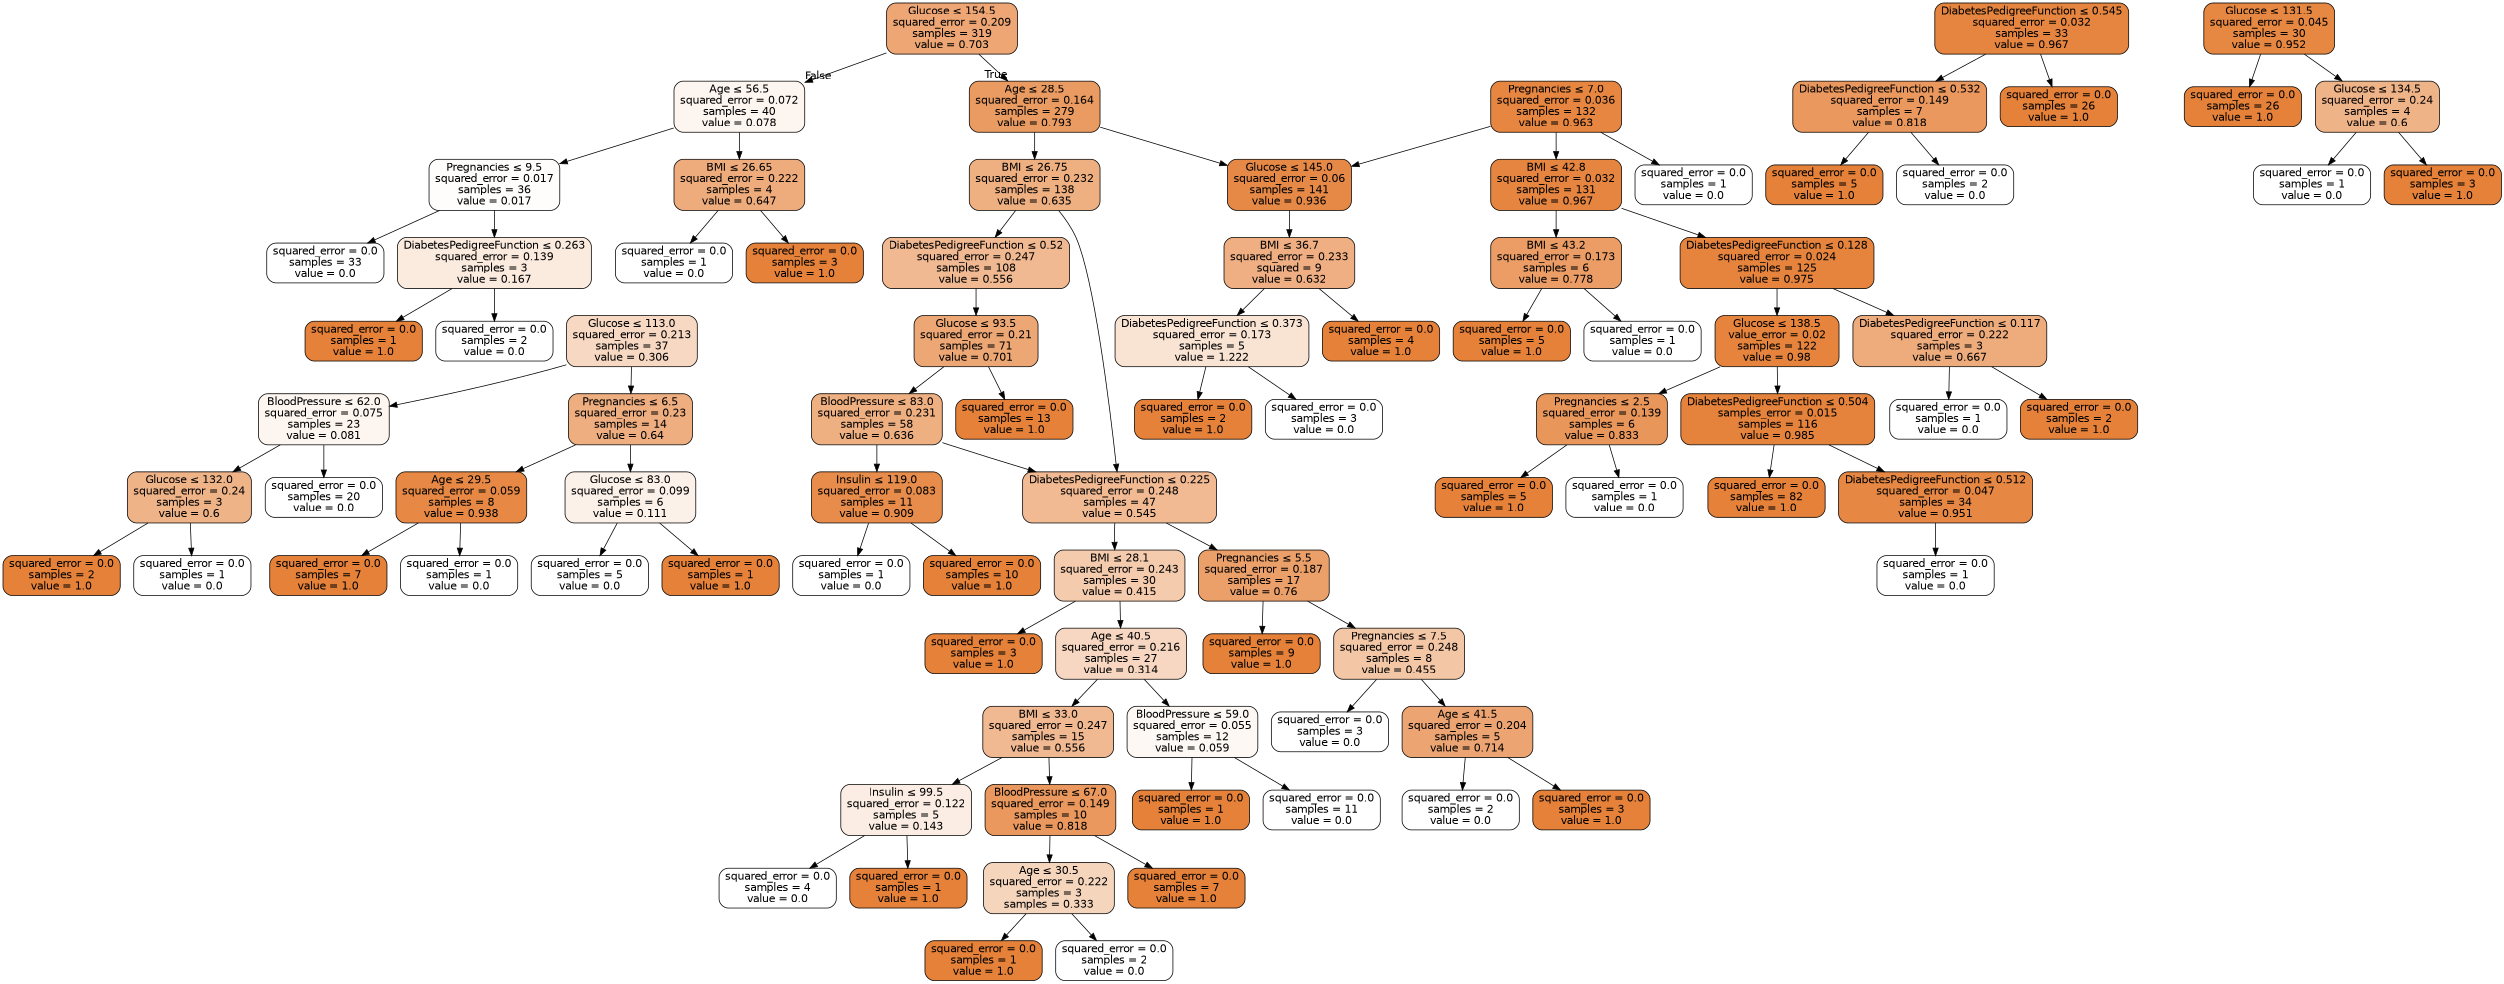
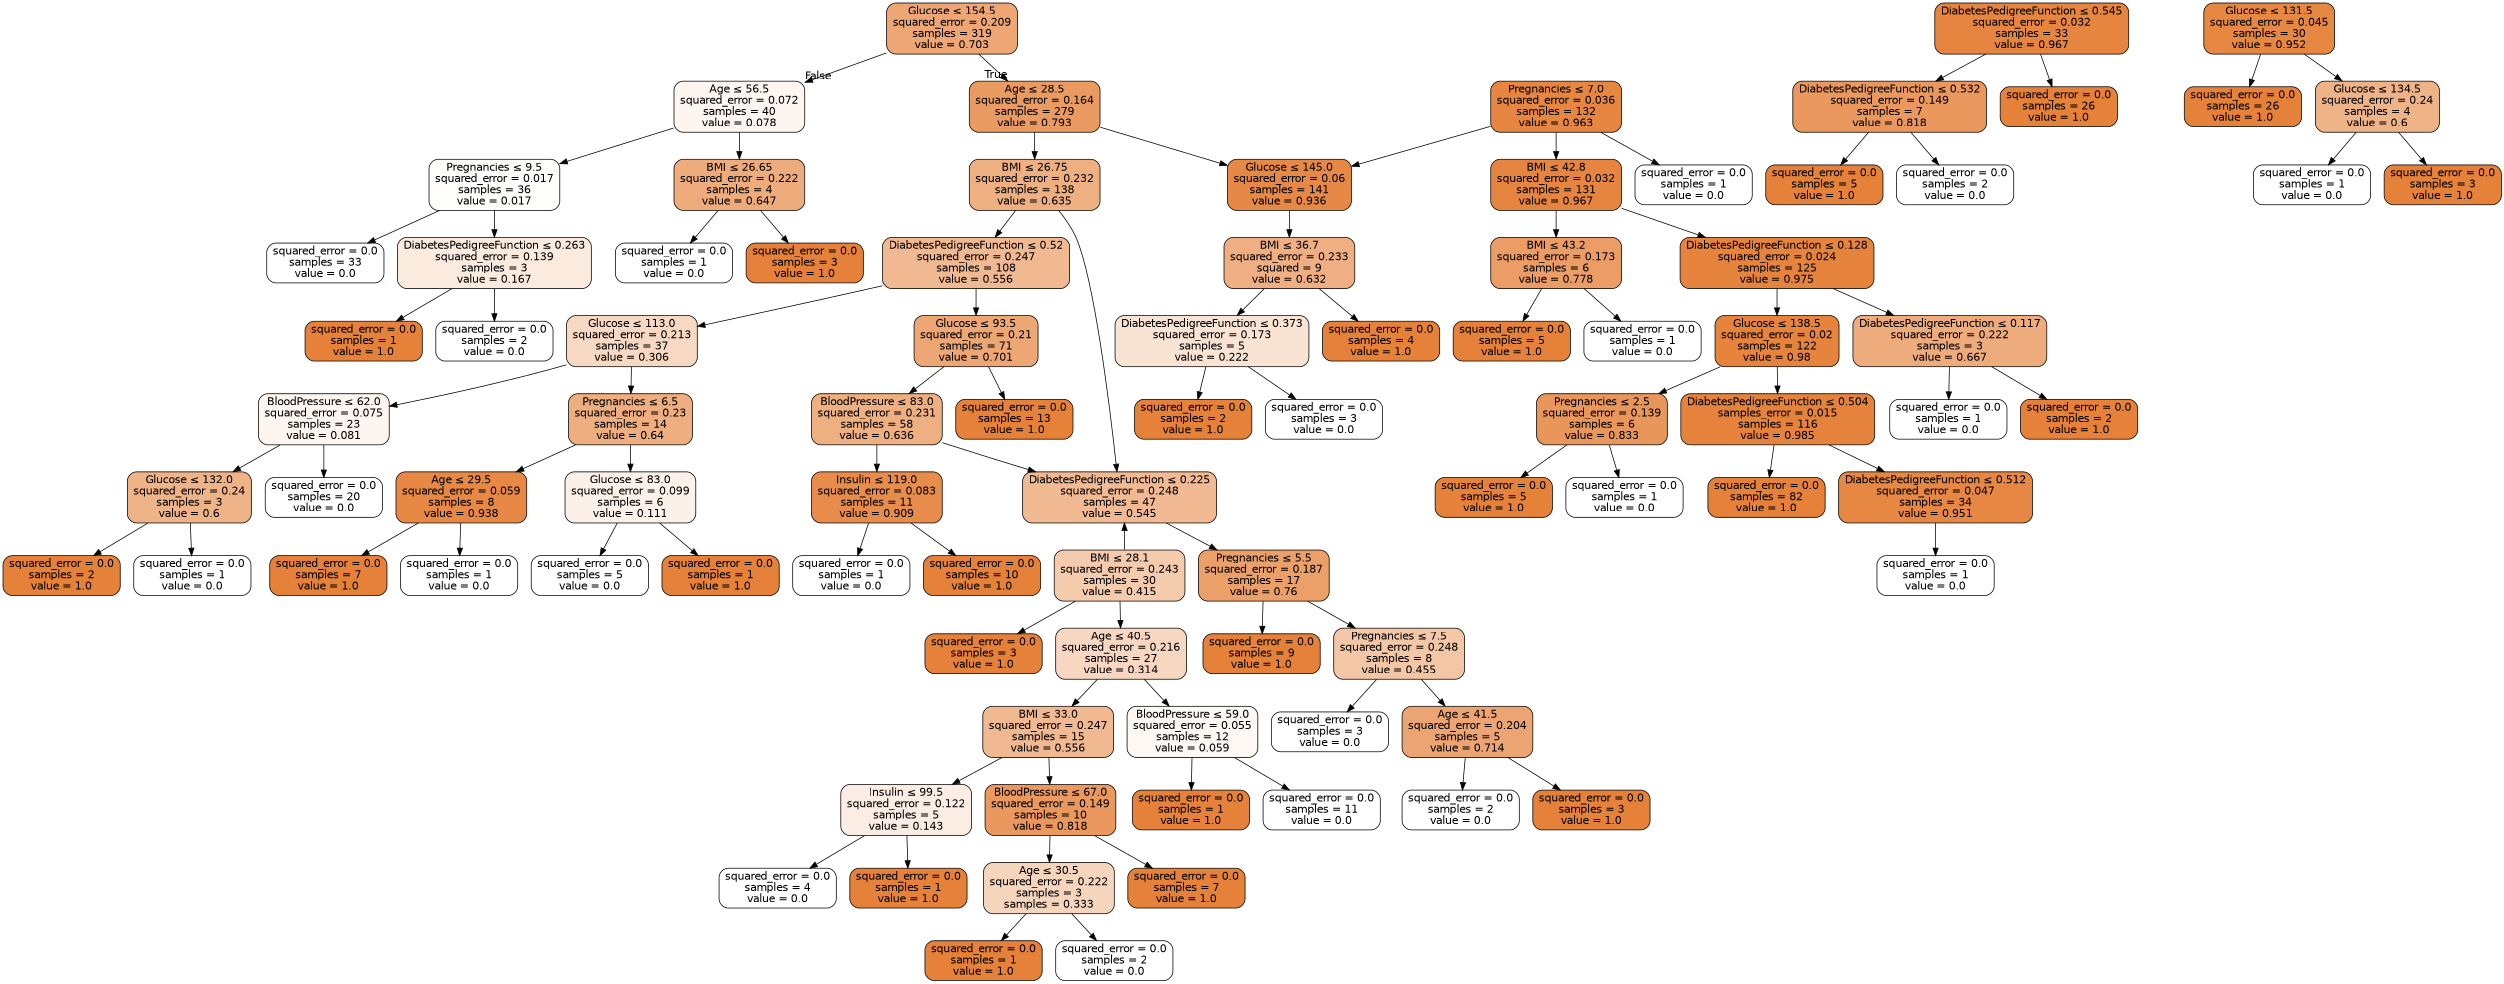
  digraph {
    node [color=black fillcolor="#e58139" fontname=helvetica shape=box style="filled, rounded"]
    edge [fontname=helvetica]
    n1 [fillcolor="#eda674" label=<Glucose &le; 154.5<br/>squared_error = 0.209<br/>samples = 319<br/>value = 0.703>]
    n2 [fillcolor="#ea9b62" label=<Age &le; 28.5<br/>squared_error = 0.164<br/>samples = 279<br/>value = 0.793>]
    n3 [fillcolor="#fdf5f0" label=<Age &le; 56.5<br/>squared_error = 0.072<br/>samples = 40<br/>value = 0.078>]
    n4 [fillcolor="#e78946" label=<Glucose &le; 145.0<br/>squared_error = 0.06<br/>samples = 141<br/>value = 0.936>]
    n5 [fillcolor="#eeaf81" label=<BMI &le; 26.75<br/>squared_error = 0.232<br/>samples = 138<br/>value = 0.635>]
    n6 [fillcolor="#fffdfc" label=<Pregnancies &le; 9.5<br/>squared_error = 0.017<br/>samples = 36<br/>value = 0.017>]
    n7 [fillcolor="#eeab7b" label=<BMI &le; 26.65<br/>squared_error = 0.222<br/>samples = 4<br/>value = 0.647>]
    n8 [fillcolor="#efaf82" label=<BMI &le; 36.7<br/>squared_error = 0.233<br/>squared = 9<br/>value = 0.632>]
    n9 [fillcolor="#f1b991" label=<DiabetesPedigreeFunction &le; 0.52<br/>squared_error = 0.247<br/>samples = 108<br/>value = 0.556>]
    n10 [fillcolor="#f1ba93" label=<DiabetesPedigreeFunction &le; 0.225<br/>squared_error = 0.248<br/>samples = 47<br/>value = 0.545>]
    n11 [fillcolor="#e68640" label=<Pregnancies &le; 7.0<br/>squared_error = 0.036<br/>samples = 132<br/>value = 0.963>]
    n12 [fillcolor="#e68540" label=<BMI &le; 42.8<br/>squared_error = 0.032<br/>samples = 131<br/>value = 0.967>]
    n13 [fillcolor="#ffffff" label=<squared_error = 0.0<br/>samples = 1<br/>value = 0.0>]
    n14 [label=<squared_error = 0.0<br/>samples = 4<br/>value = 1.0>]
-   n15 [fillcolor="#f9e3d3" label=<DiabetesPedigreeFunction &le; 0.373<br/>squared_error = 0.173<br/>samples = 5<br/>value = 1.222>]
+   n15 [fillcolor="#f9e3d3" label=<DiabetesPedigreeFunction &le; 0.373<br/>squared_error = 0.173<br/>samples = 5<br/>value = 0.222>]
    n16 [fillcolor="#e6843e" label=<DiabetesPedigreeFunction &le; 0.128<br/>squared_error = 0.024<br/>samples = 125<br/>value = 0.975>]
    n17 [fillcolor="#eb9d65" label=<BMI &le; 43.2<br/>squared_error = 0.173<br/>samples = 6<br/>value = 0.778>]
    n18 [fillcolor="#eeab7b" label=<DiabetesPedigreeFunction &le; 0.117<br/>squared_error = 0.222<br/>samples = 3<br/>value = 0.667>]
-   n19 [fillcolor="#e6843d" label=<Glucose &le; 138.5<br/>value_error = 0.02<br/>samples = 122<br/>value = 0.98>]
+   n19 [fillcolor="#e6843d" label=<Glucose &le; 138.5<br/>squared_error = 0.02<br/>samples = 122<br/>value = 0.98>]
    n20 [fillcolor="#ffffff" label=<squared_error = 0.0<br/>samples = 1<br/>value = 0.0>]
    n21 [label=<squared_error = 0.0<br/>samples = 5<br/>value = 1.0>]
    n22 [label=<squared_error = 0.0<br/>samples = 2<br/>value = 1.0>]
    n23 [fillcolor="#ffffff" label=<squared_error = 0.0<br/>samples = 1<br/>value = 0.0>]
    n24 [fillcolor="#e5833c" label=<DiabetesPedigreeFunction &le; 0.504<br/>samples_error = 0.015<br/>samples = 116<br/>value = 0.985>]
    n25 [fillcolor="#e9965a" label=<Pregnancies &le; 2.5<br/>squared_error = 0.139<br/>samples = 6<br/>value = 0.833>]
    n26 [label=<squared_error = 0.0<br/>samples = 82<br/>value = 1.0>]
    n27 [fillcolor="#e68743" label=<DiabetesPedigreeFunction &le; 0.512<br/>squared_error = 0.047<br/>samples = 34<br/>value = 0.951>]
    n28 [label=<squared_error = 0.0<br/>samples = 5<br/>value = 1.0>]
    n29 [fillcolor="#ffffff" label=<squared_error = 0.0<br/>samples = 1<br/>value = 0.0>]
    n30 [fillcolor="#ffffff" label=<squared_error = 0.0<br/>samples = 1<br/>value = 0.0>]
    n31 [fillcolor="#e68540" label=<DiabetesPedigreeFunction &le; 0.545<br/>squared_error = 0.032<br/>samples = 33<br/>value = 0.967>]
    n32 [fillcolor="#ea985d" label=<DiabetesPedigreeFunction &le; 0.532<br/>squared_error = 0.149<br/>samples = 7<br/>value = 0.818>]
    n33 [label=<squared_error = 0.0<br/>samples = 26<br/>value = 1.0>]
    n34 [label=<squared_error = 0.0<br/>samples = 5<br/>value = 1.0>]
    n35 [fillcolor="#ffffff" label=<squared_error = 0.0<br/>samples = 2<br/>value = 0.0>]
    n36 [fillcolor="#ffffff" label=<squared_error = 0.0<br/>samples = 3<br/>value = 0.0>]
    n37 [label=<squared_error = 0.0<br/>samples = 2<br/>value = 1.0>]
    n38 [fillcolor="#e68742" label=<Glucose &le; 131.5<br/>squared_error = 0.045<br/>samples = 30<br/>value = 0.952>]
    n39 [label=<squared_error = 0.0<br/>samples = 26<br/>value = 1.0>]
    n40 [fillcolor="#efb388" label=<Glucose &le; 134.5<br/>squared_error = 0.24<br/>samples = 4<br/>value = 0.6>]
    n41 [fillcolor="#eda774" label=<Glucose &le; 93.5<br/>squared_error = 0.21<br/>samples = 71<br/>value = 0.701>]
    n42 [fillcolor="#f7d8c2" label=<Glucose &le; 113.0<br/>squared_error = 0.213<br/>samples = 37<br/>value = 0.306>]
    n43 [fillcolor="#ffffff" label=<squared_error = 0.0<br/>samples = 1<br/>value = 0.0>]
    n44 [label=<squared_error = 0.0<br/>samples = 3<br/>value = 1.0>]
    n45 [label=<squared_error = 0.0<br/>samples = 13<br/>value = 1.0>]
    n46 [fillcolor="#eeaf81" label=<BloodPressure &le; 83.0<br/>squared_error = 0.231<br/>samples = 58<br/>value = 0.636>]
    n47 [fillcolor="#eeae80" label=<Pregnancies &le; 6.5<br/>squared_error = 0.23<br/>samples = 14<br/>value = 0.64>]
    n48 [fillcolor="#fdf5ef" label=<BloodPressure &le; 62.0<br/>squared_error = 0.075<br/>samples = 23<br/>value = 0.081>]
    n49 [fillcolor="#e78c4b" label=<Insulin &le; 119.0<br/>squared_error = 0.083<br/>samples = 11<br/>value = 0.909>]
    n50 [fillcolor="#eb9f69" label=<Pregnancies &le; 5.5<br/>squared_error = 0.187<br/>samples = 17<br/>value = 0.76>]
    n51 [fillcolor="#f4cbad" label=<BMI &le; 28.1<br/>squared_error = 0.243<br/>samples = 30<br/>value = 0.415>]
    n52 [label=<squared_error = 0.0<br/>samples = 10<br/>value = 1.0>]
    n53 [fillcolor="#ffffff" label=<squared_error = 0.0<br/>samples = 1<br/>value = 0.0>]
    n54 [label=<squared_error = 0.0<br/>samples = 9<br/>value = 1.0>]
    n55 [fillcolor="#f3c6a5" label=<Pregnancies &le; 7.5<br/>squared_error = 0.248<br/>samples = 8<br/>value = 0.455>]
    n56 [label=<squared_error = 0.0<br/>samples = 3<br/>value = 1.0>]
    n57 [fillcolor="#f7d7c1" label=<Age &le; 40.5<br/>squared_error = 0.216<br/>samples = 27<br/>value = 0.314>]
    n58 [fillcolor="#ffffff" label=<squared_error = 0.0<br/>samples = 3<br/>value = 0.0>]
    n59 [fillcolor="#eca572" label=<Age &le; 41.5<br/>squared_error = 0.204<br/>samples = 5<br/>value = 0.714>]
    n60 [fillcolor="#ffffff" label=<squared_error = 0.0<br/>samples = 2<br/>value = 0.0>]
    n61 [label=<squared_error = 0.0<br/>samples = 3<br/>value = 1.0>]
    n62 [fillcolor="#f1b991" label=<BMI &le; 33.0<br/>squared_error = 0.247<br/>samples = 15<br/>value = 0.556>]
    n63 [fillcolor="#fdf8f3" label=<BloodPressure &le; 59.0<br/>squared_error = 0.055<br/>samples = 12<br/>value = 0.059>]
    n64 [fillcolor="#fbede3" label=<Insulin &le; 99.5<br/>squared_error = 0.122<br/>samples = 5<br/>value = 0.143>]
    n65 [fillcolor="#ea985d" label=<BloodPressure &le; 67.0<br/>squared_error = 0.149<br/>samples = 10<br/>value = 0.818>]
    n66 [label=<squared_error = 0.0<br/>samples = 1<br/>value = 1.0>]
    n67 [fillcolor="#ffffff" label=<squared_error = 0.0<br/>samples = 11<br/>value = 0.0>]
    n68 [fillcolor="#ffffff" label=<squared_error = 0.0<br/>samples = 4<br/>value = 0.0>]
    n69 [label=<squared_error = 0.0<br/>samples = 1<br/>value = 1.0>]
    n70 [fillcolor="#f6d5bd" label=<Age &le; 30.5<br/>squared_error = 0.222<br/>samples = 3<br/>samples = 0.333>]
    n71 [label=<squared_error = 0.0<br/>samples = 7<br/>value = 1.0>]
    n72 [label=<squared_error = 0.0<br/>samples = 1<br/>value = 1.0>]
    n73 [fillcolor="#ffffff" label=<squared_error = 0.0<br/>samples = 2<br/>value = 0.0>]
    n74 [fillcolor="#e78945" label=<Age &le; 29.5<br/>squared_error = 0.059<br/>samples = 8<br/>value = 0.938>]
    n75 [fillcolor="#fcf1e9" label=<Glucose &le; 83.0<br/>squared_error = 0.099<br/>samples = 6<br/>value = 0.111>]
    n76 [fillcolor="#efb388" label=<Glucose &le; 132.0<br/>squared_error = 0.24<br/>samples = 3<br/>value = 0.6>]
    n77 [fillcolor="#ffffff" label=<squared_error = 0.0<br/>samples = 20<br/>value = 0.0>]
    n78 [fillcolor="#ffffff" label=<squared_error = 0.0<br/>samples = 1<br/>value = 0.0>]
    n79 [label=<squared_error = 0.0<br/>samples = 7<br/>value = 1.0>]
    n80 [label=<squared_error = 0.0<br/>samples = 1<br/>value = 1.0>]
    n81 [fillcolor="#ffffff" label=<squared_error = 0.0<br/>samples = 5<br/>value = 0.0>]
    n82 [fillcolor="#ffffff" label=<squared_error = 0.0<br/>samples = 1<br/>value = 0.0>]
    n83 [label=<squared_error = 0.0<br/>samples = 2<br/>value = 1.0>]
    n84 [fillcolor="#ffffff" label=<squared_error = 0.0<br/>samples = 33<br/>value = 0.0>]
    n85 [fillcolor="#fbeade" label=<DiabetesPedigreeFunction &le; 0.263<br/>squared_error = 0.139<br/>samples = 3<br/>value = 0.167>]
    n86 [fillcolor="#ffffff" label=<squared_error = 0.0<br/>samples = 1<br/>value = 0.0>]
    n87 [label=<squared_error = 0.0<br/>samples = 3<br/>value = 1.0>]
    n88 [label=<squared_error = 0.0<br/>samples = 1<br/>value = 1.0>]
    n89 [fillcolor="#ffffff" label=<squared_error = 0.0<br/>samples = 2<br/>value = 0.0>]
    n1 -> n2 [headlabel=True labelangle=45 labeldistance=2.5]
    n1 -> n3 [headlabel=False labelangle=-45 labeldistance=2.5]
    n2 -> n4
    n2 -> n5
    n3 -> n6
    n3 -> n7
    n4 -> n8
    n5 -> n9
    n5 -> n10
    n6 -> n84
    n6 -> n85
    n7 -> n86
    n7 -> n87
    n8 -> n14
    n8 -> n15
    n9 -> n41
+   n9 -> n42
    n10 -> n50
-   n10 -> n51
+   n51 -> n10
    n11 -> n4
    n11 -> n12
    n11 -> n13
    n12 -> n16
    n12 -> n17
    n15 -> n36
    n15 -> n37
    n16 -> n18
    n16 -> n19
    n17 -> n20
    n17 -> n21
    n18 -> n22
    n18 -> n23
    n19 -> n24
    n19 -> n25
    n24 -> n26
    n24 -> n27
    n25 -> n28
    n25 -> n29
    n27 -> n30
    n31 -> n32
    n31 -> n33
    n32 -> n34
    n32 -> n35
    n38 -> n39
    n38 -> n40
    n40 -> n43
    n40 -> n44
    n41 -> n45
    n41 -> n46
    n42 -> n47
    n42 -> n48
    n46 -> n10
    n46 -> n49
    n47 -> n74
    n47 -> n75
    n48 -> n76
    n48 -> n77
    n49 -> n52
    n49 -> n53
    n50 -> n54
    n50 -> n55
    n51 -> n56
    n51 -> n57
    n55 -> n58
    n55 -> n59
    n57 -> n62
    n57 -> n63
    n59 -> n60
    n59 -> n61
    n62 -> n64
    n62 -> n65
    n63 -> n66
    n63 -> n67
    n64 -> n68
    n64 -> n69
    n65 -> n70
    n65 -> n71
    n70 -> n72
    n70 -> n73
    n74 -> n78
    n74 -> n79
    n75 -> n80
    n75 -> n81
    n76 -> n82
    n76 -> n83
    n85 -> n88
    n85 -> n89
  }
